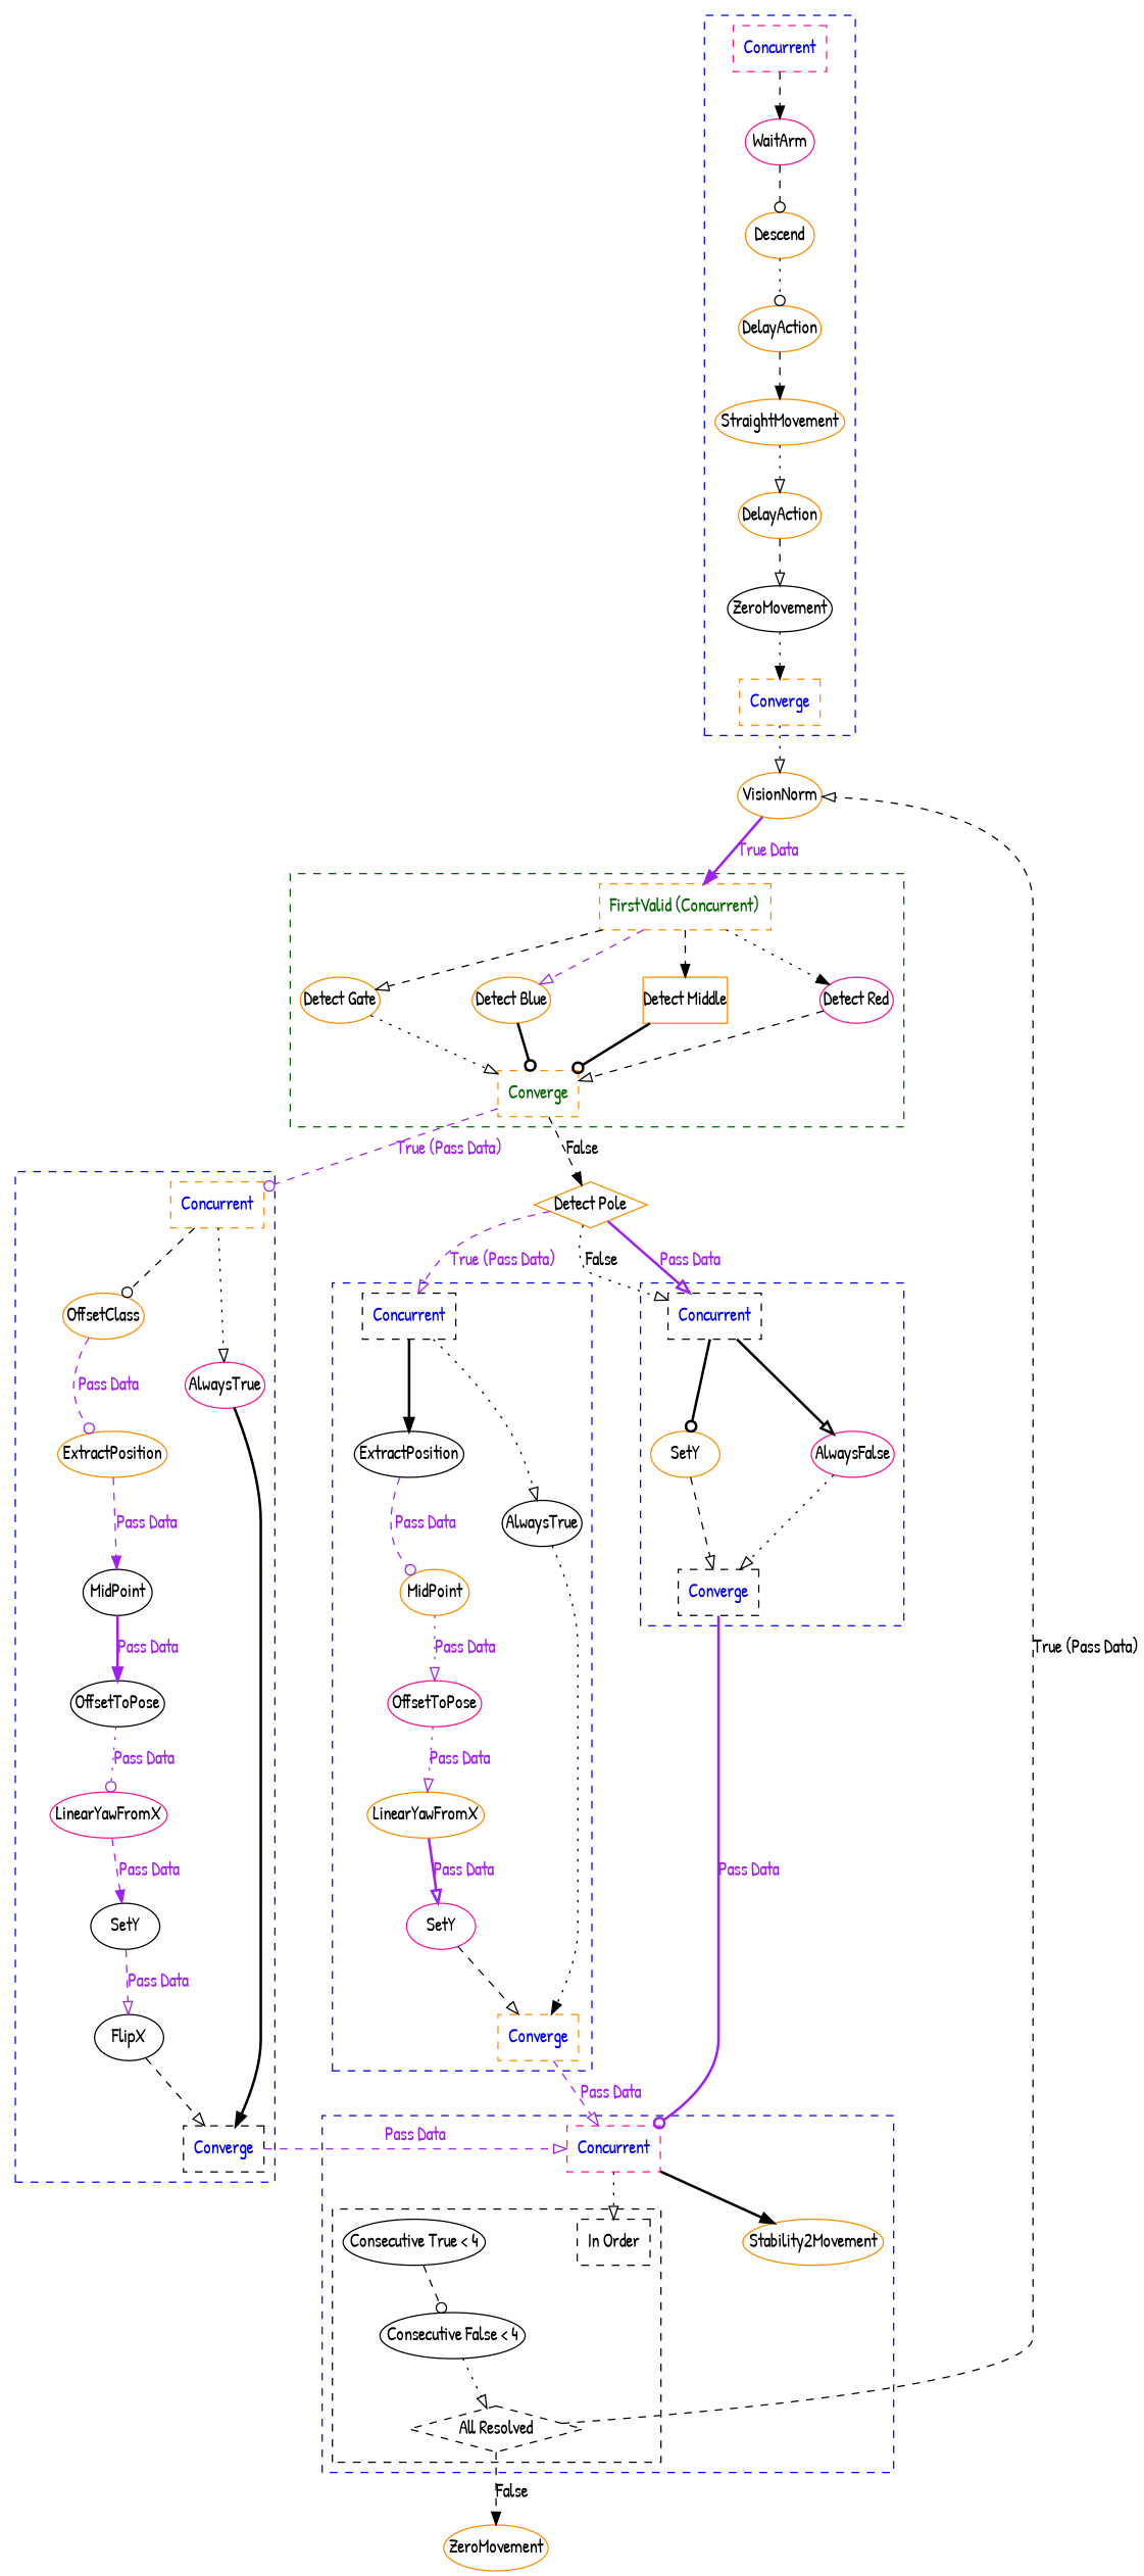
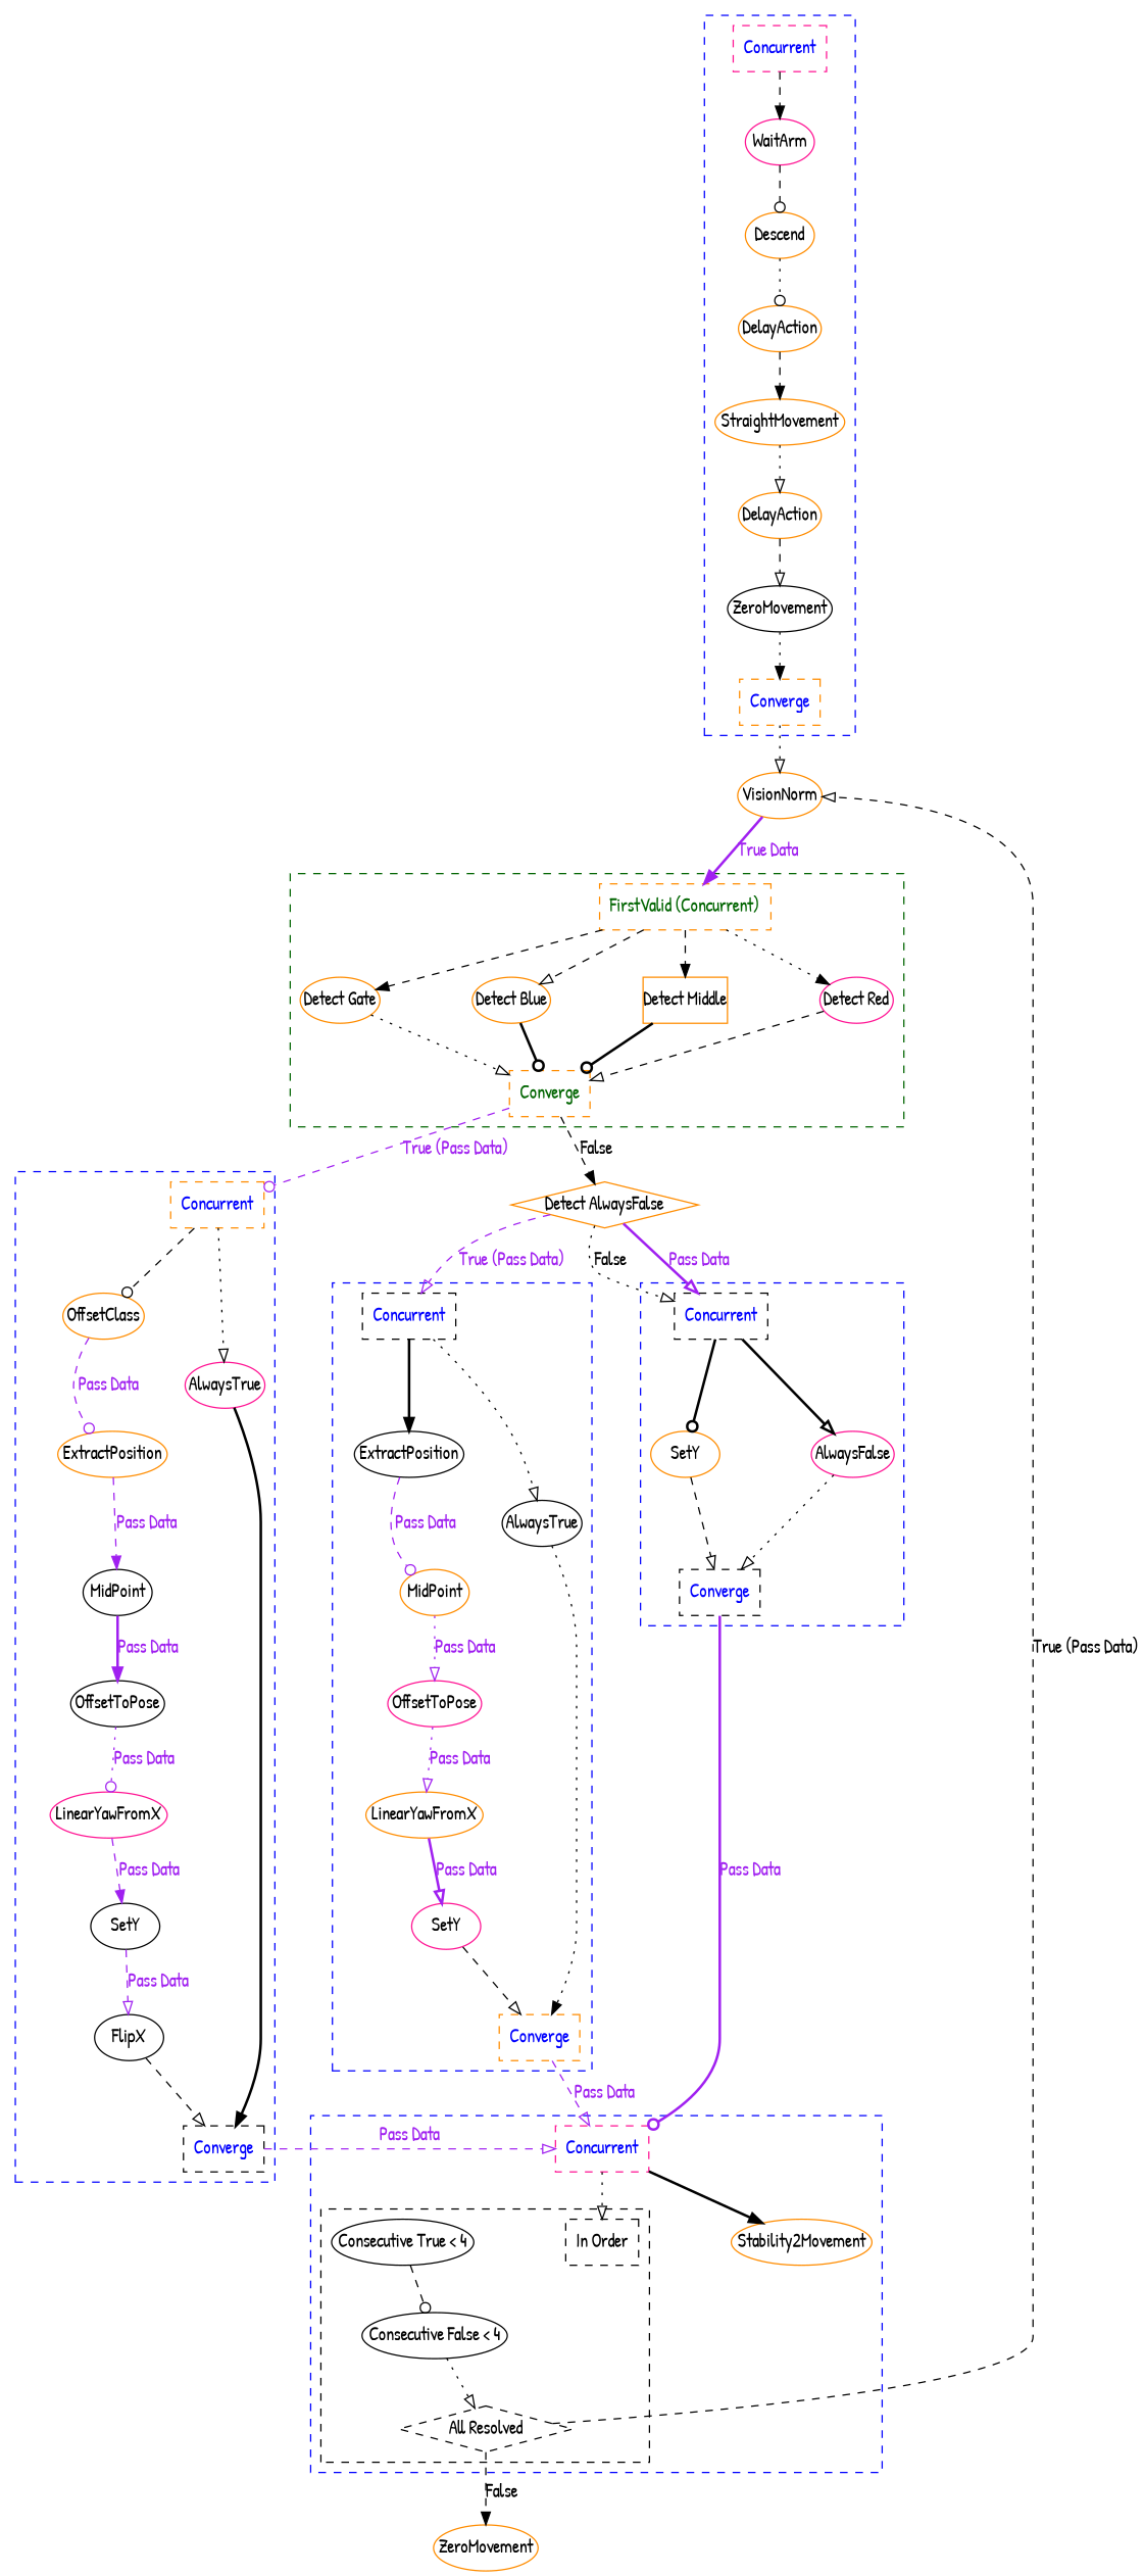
  digraph {
    fontname="Patrick Hand"
    nodesep=1.0
    splines=true
    node [color=darkorange fontname="Patrick Hand" margin=0]
    edge [arrowhead=onormal fontname="Patrick Hand" style=dashed]
    n1 [label=Descend]
    n2 [label=DelayAction]
    n3 [label=StraightMovement]
    n4 [label=DelayAction]
    n5 [color=black label=ZeroMovement]
    n6 [fontcolor=blue label=Converge shape=box style=dashed margin=""]
    n7 [color=deeppink label=WaitArm]
    n8 [color=deeppink fontcolor=blue label=Concurrent shape=box style=dashed margin=""]
    n9 [color=black label=SetY]
    n10 [color=black label=FlipX]
    n11 [color=black fontcolor=blue label=Converge shape=box style=dashed margin=""]
    n12 [color=deeppink label=LinearYawFromX]
    n13 [color=black label=OffsetToPose]
    n14 [color=black label=MidPoint]
    n15 [label=ExtractPosition]
    n16 [label=OffsetClass]
    n17 [fontcolor=blue label=Concurrent shape=box style=dashed margin=""]
    n18 [color=deeppink label=AlwaysTrue]
    n19 [label=LinearYawFromX]
    n20 [color=deeppink label=SetY]
    n21 [fontcolor=blue label=Converge shape=box style=dashed margin=""]
    n22 [color=deeppink label=OffsetToPose]
    n23 [label=MidPoint]
    n24 [color=black label=ExtractPosition]
    n25 [color=black fontcolor=blue label=Concurrent shape=box style=dashed margin=""]
    n26 [color=black label=AlwaysTrue]
    n27 [color=black fontcolor=blue label=Concurrent shape=box style=dashed margin=""]
    n28 [label=SetY]
    n29 [color=deeppink label=AlwaysFalse]
    n30 [color=black fontcolor=blue label=Converge shape=box style=dashed margin=""]
    n31 [fontcolor=darkgreen label=Converge shape=box style=dashed margin=""]
    n32 [fontcolor=darkgreen label="FirstValid (Concurrent)" shape=box style=dashed margin=""]
    n33 [label="Detect Gate"]
    n34 [label="Detect Blue"]
    n35 [label="Detect Middle" shape=box]
    n36 [color=deeppink label="Detect Red"]
    n37 [color=black fontcolor=black label="All Resolved" shape=diamond style=dashed margin=""]
    n38 [color=black label="In Order" shape=box style=dashed margin=""]
    n39 [color=black label="Consecutive True < 4"]
    n40 [color=black label="Consecutive False < 4"]
    n41 [color=deeppink fontcolor=blue label=Concurrent shape=box style=dashed margin=""]
    n42 [label=Stability2Movement]
    n43 [label=VisionNorm]
-   n44 [label="Detect Pole" shape=diamond]
+   n44 [label="Detect AlwaysFalse" shape=diamond]
    n45 [label=ZeroMovement]
    subgraph cluster_1 {
      color=blue
      style=dashed
      n1
      n2
      n3
      n4
      n5
      n6
      n7
      n8
    }
    subgraph cluster_2 {
      color=blue
      style=dashed
      n9
      n10
      n11
      n12
      n13
      n14
      n15
      n16
      n17
      n18
    }
    subgraph cluster_3 {
      color=blue
      style=dashed
      n19
      n20
      n21
      n22
      n23
      n24
      n25
      n26
    }
    subgraph cluster_4 {
      color=blue
      style=dashed
      n27
      n28
      n29
      n30
    }
    subgraph cluster_5 {
      color=darkgreen
      style=dashed
      n31
      n32
      n33
      n34
      n35
      n36
    }
    subgraph cluster_6 {
      color=blue
      style=dashed
      n41
      n42
      subgraph cluster_7 {
        color=black
        style=dashed
        n37
        n38
        n39
        n40
      }
    }
    n1 -> n2 [arrowhead=odot style=dotted]
    n2 -> n3 [arrowhead=normal]
    n3 -> n4 [style=dotted]
    n4 -> n5
    n5 -> n6 [arrowhead=normal style=dotted]
    n6 -> n43 [style=dotted]
    n7 -> n1 [arrowhead=odot]
    n8 -> n7 [arrowhead=normal]
    n9 -> n10 [color=purple fontcolor=purple label="Pass Data"]
    n10 -> n11
    n11 -> n41 [color=purple fontcolor=purple label="Pass Data"]
    n12 -> n9 [arrowhead=normal color=purple fontcolor=purple label="Pass Data"]
    n13 -> n12 [arrowhead=odot color=purple fontcolor=purple label="Pass Data" style=dotted]
    n14 -> n13 [arrowhead=normal color=purple fontcolor=purple label="Pass Data" style=bold]
    n15 -> n14 [arrowhead=normal color=purple fontcolor=purple label="Pass Data"]
    n16 -> n15 [arrowhead=odot color=purple fontcolor=purple label="Pass Data"]
    n17 -> n16 [arrowhead=odot]
    n17 -> n18 [style=dotted]
    n18 -> n11 [arrowhead=normal style=bold]
    n19 -> n20 [color=purple fontcolor=purple label="Pass Data" style=bold]
    n20 -> n21
    n21 -> n41 [color=purple fontcolor=purple label="Pass Data"]
    n22 -> n19 [color=purple fontcolor=purple label="Pass Data" style=dotted]
    n23 -> n22 [color=purple fontcolor=purple label="Pass Data" style=dotted]
    n24 -> n23 [arrowhead=odot color=purple fontcolor=purple label="Pass Data"]
    n25 -> n24 [arrowhead=normal style=bold]
    n25 -> n26 [style=dotted]
    n26 -> n21 [arrowhead=normal style=dotted]
    n27 -> n28 [arrowhead=odot style=bold]
    n27 -> n29 [style=bold]
    n28 -> n30
    n29 -> n30 [style=dotted]
    n30 -> n41 [arrowhead=odot color=purple fontcolor=purple label="Pass Data" style=bold]
    n31 -> n17 [arrowhead=odot color=purple fontcolor=purple label="True (Pass Data)"]
    n31 -> n44 [arrowhead=normal label=False]
-   n32 -> n33
-   n32 -> n34 [color=purple]
+   n32 -> n33 [arrowhead=normal]
+   n32 -> n34
    n32 -> n35 [arrowhead=normal]
    n32 -> n36 [arrowhead=normal style=dotted]
    n33 -> n31 [style=dotted]
    n34 -> n31 [arrowhead=odot style=bold]
    n35 -> n31 [arrowhead=odot style=bold]
    n36 -> n31
    n37 -> n43 [label="True (Pass Data)"]
    n37 -> n45 [arrowhead=normal label=False]
    n39 -> n40 [arrowhead=odot]
    n40 -> n37 [style=dotted]
    n41 -> n38 [style=dotted]
    n41 -> n42 [arrowhead=normal style=bold]
    n43 -> n32 [arrowhead=normal color=purple fontcolor=purple label="True Data" style=bold]
    n44 -> n25 [color=purple fontcolor=purple label="True (Pass Data)"]
    n44 -> n27 [label=False style=dotted]
    n44 -> n27 [color=purple fontcolor=purple label="Pass Data" style=bold]
  }
